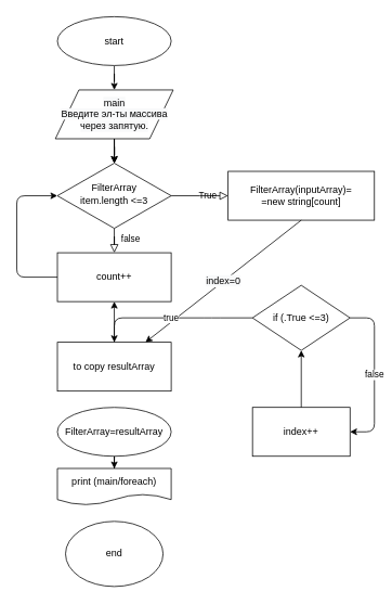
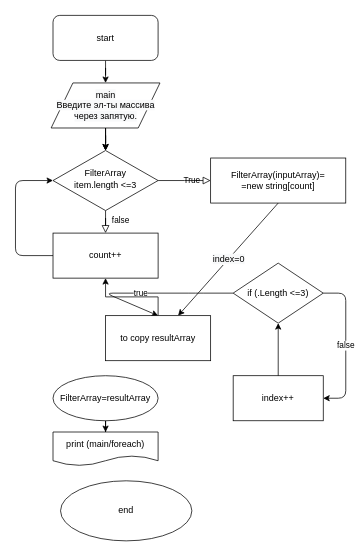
  <mxCell id="0" />
  <mxCell id="1" parent="0" />
  <mxCell id="2" value="false" style="rounded=0;html=1;jettySize=auto;orthogonalLoop=1;fontSize=11;endArrow=block;endFill=0;endSize=8;strokeWidth=1;shadow=0;labelBackgroundColor=none;edgeStyle=orthogonalEdgeStyle;" parent="1" source="4" target="8" edge="1"><mxGeometry x="0.333" y="20" relative="1" as="geometry"><mxPoint as="offset" /><mxPoint x="130" y="330" as="targetPoint" /></mxGeometry></mxCell>
  <mxCell id="3" value="True" style="edgeStyle=orthogonalEdgeStyle;rounded=0;html=1;jettySize=auto;orthogonalLoop=1;fontSize=11;endArrow=block;endFill=0;endSize=8;strokeWidth=1;shadow=0;labelBackgroundColor=none;" parent="1" source="4" edge="1"><mxGeometry y="10" relative="1" as="geometry"><mxPoint as="offset" /><mxPoint x="280" y="240" as="targetPoint" /></mxGeometry></mxCell>
  <mxCell id="4" value="FilterArray&lt;br&gt;item.length &amp;lt;=3" style="rhombus;whiteSpace=wrap;html=1;shadow=0;fontFamily=Helvetica;fontSize=12;align=center;strokeWidth=1;spacing=6;spacingTop=-4;" parent="1" vertex="1"><mxGeometry x="70" y="200" width="140" height="80" as="geometry" /></mxCell>
  <mxCell id="5" value="" style="edgeStyle=orthogonalEdgeStyle;rounded=0;orthogonalLoop=1;jettySize=auto;html=1;" edge="1" parent="1" source="6" target="23"><mxGeometry relative="1" as="geometry" /></mxCell>
- <mxCell id="6" value="start" style="ellipse;whiteSpace=wrap;html=1;" vertex="1" parent="1"><mxGeometry x="70" y="20" width="140" height="60" as="geometry" /></mxCell>
+ <mxCell id="6" value="start" style="rounded=1;whiteSpace=wrap;html=1;" vertex="1" parent="1"><mxGeometry x="70" y="20" width="140" height="60" as="geometry" /></mxCell>
  <mxCell id="7" value="" style="endArrow=classic;html=1;exitX=0.5;exitY=1;exitDx=0;exitDy=0;entryX=0.5;entryY=0;entryDx=0;entryDy=0;" edge="1" parent="1" target="4"><mxGeometry width="50" height="50" relative="1" as="geometry"><mxPoint x="140" y="160" as="sourcePoint" /><mxPoint x="260" y="290" as="targetPoint" /></mxGeometry></mxCell>
  <mxCell id="8" value="count++" style="rounded=0;whiteSpace=wrap;html=1;" vertex="1" parent="1"><mxGeometry x="70" y="310" width="140" height="60" as="geometry" /></mxCell>
  <mxCell id="9" value="" style="endArrow=classic;html=1;exitX=0;exitY=0.5;exitDx=0;exitDy=0;entryX=0;entryY=0.5;entryDx=0;entryDy=0;" edge="1" parent="1" source="8" target="4"><mxGeometry width="50" height="50" relative="1" as="geometry"><mxPoint x="210" y="340" as="sourcePoint" /><mxPoint x="260" y="290" as="targetPoint" /><Array as="points"><mxPoint x="20" y="340" /><mxPoint x="20" y="240" /></Array></mxGeometry></mxCell>
  <mxCell id="10" value="&lt;span&gt;FilterArray(inputArray)=&lt;br&gt;=new string[count]&lt;/span&gt;&lt;span&gt;&lt;br&gt;&lt;/span&gt;" style="rounded=0;whiteSpace=wrap;html=1;" vertex="1" parent="1"><mxGeometry x="280" y="210" width="180" height="60" as="geometry" /></mxCell>
  <mxCell id="11" value="&lt;meta http-equiv=&quot;content-type&quot; content=&quot;text/html; charset=utf-8&quot; style=&quot;&quot;&gt;&lt;span style=&quot;font-family: Helvetica; font-size: 12px; font-style: normal; font-variant-ligatures: normal; font-variant-caps: normal; font-weight: 400; letter-spacing: normal; orphans: 2; text-align: center; text-indent: 0px; text-transform: none; widows: 2; word-spacing: 0px; -webkit-text-stroke-width: 0px; background-color: rgb(248, 249, 250); text-decoration-style: initial; text-decoration-color: initial; float: none; display: inline !important;&quot;&gt;index=0&lt;/span&gt;" style="endArrow=classic;html=1;exitX=0.5;exitY=1;exitDx=0;exitDy=0;" edge="1" parent="1" source="10" target="18"><mxGeometry width="50" height="50" relative="1" as="geometry"><mxPoint x="210" y="340" as="sourcePoint" /><mxPoint x="370" y="305" as="targetPoint" /><mxPoint as="offset" /></mxGeometry></mxCell>
- <mxCell id="12" value="if (.True &amp;lt;=3)" style="rhombus;whiteSpace=wrap;html=1;" vertex="1" parent="1"><mxGeometry x="310" y="350" width="120" height="80" as="geometry" /></mxCell>
+ <mxCell id="12" value="if (.Length &amp;lt;=3)" style="rhombus;whiteSpace=wrap;html=1;" vertex="1" parent="1"><mxGeometry x="310" y="350" width="120" height="80" as="geometry" /></mxCell>
  <mxCell id="13" value="true" style="endArrow=classic;html=1;exitX=0;exitY=0.5;exitDx=0;exitDy=0;entryX=0.5;entryY=0;entryDx=0;entryDy=0;" edge="1" parent="1" source="12" target="18"><mxGeometry width="50" height="50" relative="1" as="geometry"><mxPoint x="210" y="340" as="sourcePoint" /><mxPoint x="140" y="430" as="targetPoint" /><Array as="points"><mxPoint x="260" y="390" /><mxPoint x="140" y="390" /></Array></mxGeometry></mxCell>
  <mxCell id="14" value="index++" style="rounded=0;whiteSpace=wrap;html=1;" vertex="1" parent="1"><mxGeometry x="310" y="500" width="120" height="60" as="geometry" /></mxCell>
  <mxCell id="15" value="false" style="endArrow=classic;html=1;exitX=1;exitY=0.5;exitDx=0;exitDy=0;entryX=1;entryY=0.5;entryDx=0;entryDy=0;" edge="1" parent="1" source="12" target="14"><mxGeometry width="50" height="50" relative="1" as="geometry"><mxPoint x="210" y="340" as="sourcePoint" /><mxPoint x="260" y="290" as="targetPoint" /><Array as="points"><mxPoint x="460" y="390" /><mxPoint x="460" y="530" /></Array></mxGeometry></mxCell>
  <mxCell id="16" value="" style="endArrow=classic;html=1;exitX=0.5;exitY=0;exitDx=0;exitDy=0;entryX=0.5;entryY=1;entryDx=0;entryDy=0;" edge="1" parent="1" source="14" target="12"><mxGeometry width="50" height="50" relative="1" as="geometry"><mxPoint x="210" y="340" as="sourcePoint" /><mxPoint x="260" y="290" as="targetPoint" /></mxGeometry></mxCell>
  <mxCell id="17" value="" style="edgeStyle=orthogonalEdgeStyle;rounded=0;orthogonalLoop=1;jettySize=auto;html=1;" edge="1" parent="1" source="18" target="8"><mxGeometry relative="1" as="geometry" /></mxCell>
- <mxCell id="18" value="to copy resultArray" style="rounded=0;whiteSpace=wrap;html=1;" vertex="1" parent="1"><mxGeometry x="70" y="420" width="140" height="60" as="geometry" /></mxCell>
+ <mxCell id="18" value="to copy resultArray" style="rounded=0;whiteSpace=wrap;html=1;" vertex="1" parent="1"><mxGeometry x="140" y="420" width="140" height="60" as="geometry" /></mxCell>
  <mxCell id="19" value="" style="edgeStyle=orthogonalEdgeStyle;rounded=0;orthogonalLoop=1;jettySize=auto;html=1;" edge="1" parent="1" source="20" target="24"><mxGeometry relative="1" as="geometry" /></mxCell>
  <mxCell id="20" value="FilterArray=resultArray" style="ellipse;whiteSpace=wrap;html=1;" vertex="1" parent="1"><mxGeometry x="70" y="500" width="140" height="60" as="geometry" /></mxCell>
  <mxCell id="21" value="" style="edgeStyle=orthogonalEdgeStyle;rounded=0;orthogonalLoop=1;jettySize=auto;html=1;" edge="1" parent="1" source="23" target="4"><mxGeometry relative="1" as="geometry" /></mxCell>
  <mxCell id="22" value="" style="edgeStyle=orthogonalEdgeStyle;rounded=0;orthogonalLoop=1;jettySize=auto;html=1;" edge="1" parent="1" source="23" target="4"><mxGeometry relative="1" as="geometry" /></mxCell>
  <mxCell id="23" value="&lt;meta http-equiv=&quot;content-type&quot; content=&quot;text/html; charset=utf-8&quot; style=&quot;&quot;&gt;&lt;span style=&quot;font-family: Helvetica; font-size: 12px; font-style: normal; font-variant-ligatures: normal; font-variant-caps: normal; font-weight: 400; letter-spacing: normal; orphans: 2; text-align: center; text-indent: 0px; text-transform: none; widows: 2; word-spacing: 0px; -webkit-text-stroke-width: 0px; background-color: rgb(248, 249, 250); text-decoration-style: initial; text-decoration-color: initial;&quot;&gt;main&lt;/span&gt;&lt;br style=&quot;font-family: Helvetica; font-size: 12px; font-style: normal; font-variant-ligatures: normal; font-variant-caps: normal; font-weight: 400; letter-spacing: normal; orphans: 2; text-align: center; text-indent: 0px; text-transform: none; widows: 2; word-spacing: 0px; -webkit-text-stroke-width: 0px; background-color: rgb(248, 249, 250); text-decoration-style: initial; text-decoration-color: initial;&quot;&gt;&lt;span style=&quot;font-family: Helvetica; font-size: 12px; font-style: normal; font-variant-ligatures: normal; font-variant-caps: normal; font-weight: 400; letter-spacing: normal; orphans: 2; text-align: center; text-indent: 0px; text-transform: none; widows: 2; word-spacing: 0px; -webkit-text-stroke-width: 0px; background-color: rgb(248, 249, 250); text-decoration-style: initial; text-decoration-color: initial;&quot;&gt;Введите эл-ты массива через запятую.&lt;/span&gt;" style="shape=parallelogram;perimeter=parallelogramPerimeter;whiteSpace=wrap;html=1;" vertex="1" parent="1"><mxGeometry x="67.5" y="110" width="145" height="60" as="geometry" /></mxCell>
  <mxCell id="24" value="print (main/foreach)" style="shape=document;whiteSpace=wrap;html=1;boundedLbl=1;" vertex="1" parent="1"><mxGeometry x="70" y="575" width="140" height="45" as="geometry" /></mxCell>
- <mxCell id="25" value="end" style="ellipse;whiteSpace=wrap;html=1;" vertex="1" parent="1"><mxGeometry x="80" y="640" width="120" height="80" as="geometry" /></mxCell>
+ <mxCell id="25" value="end" style="ellipse;whiteSpace=wrap;html=1;" vertex="1" parent="1"><mxGeometry x="80" y="640" width="175" height="80" as="geometry" /></mxCell>
